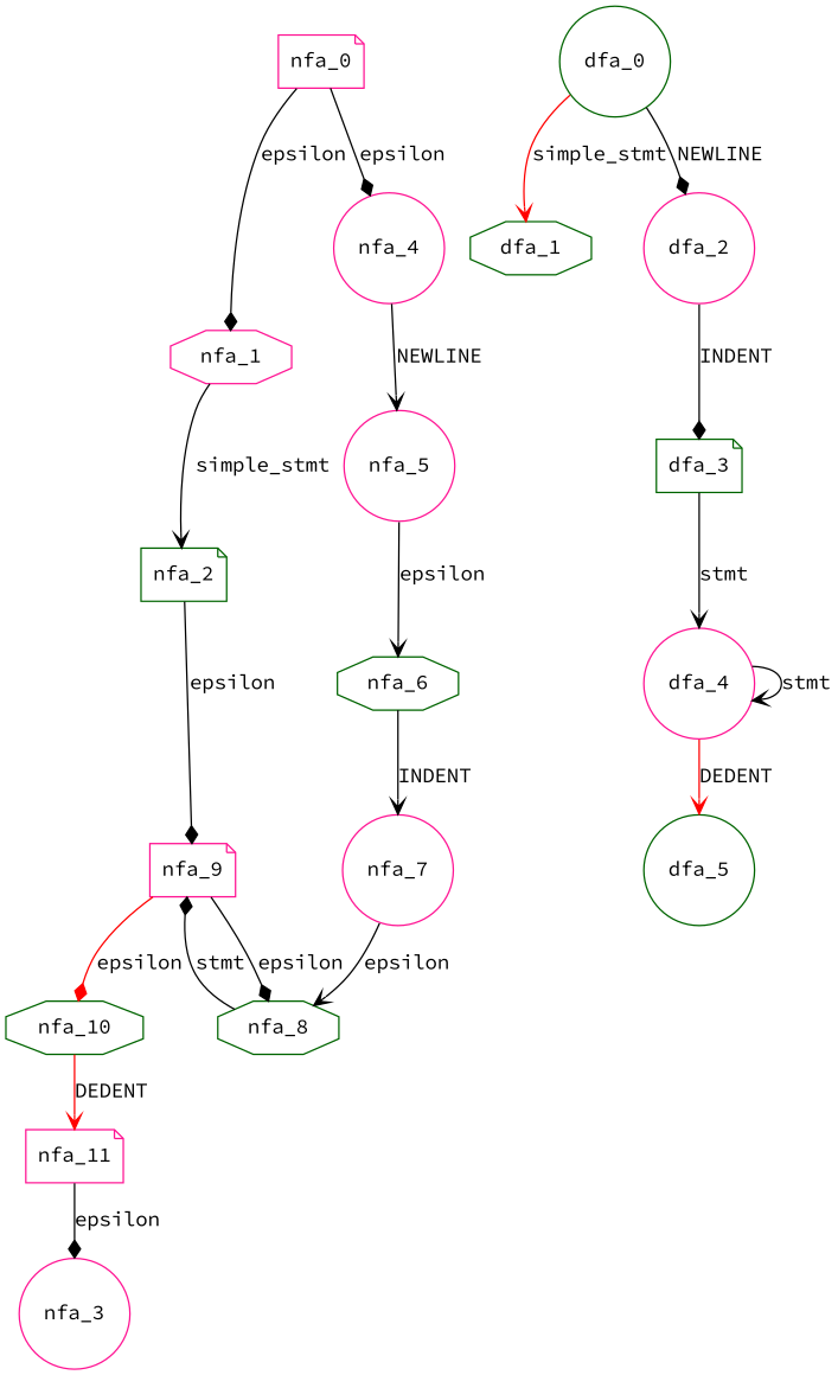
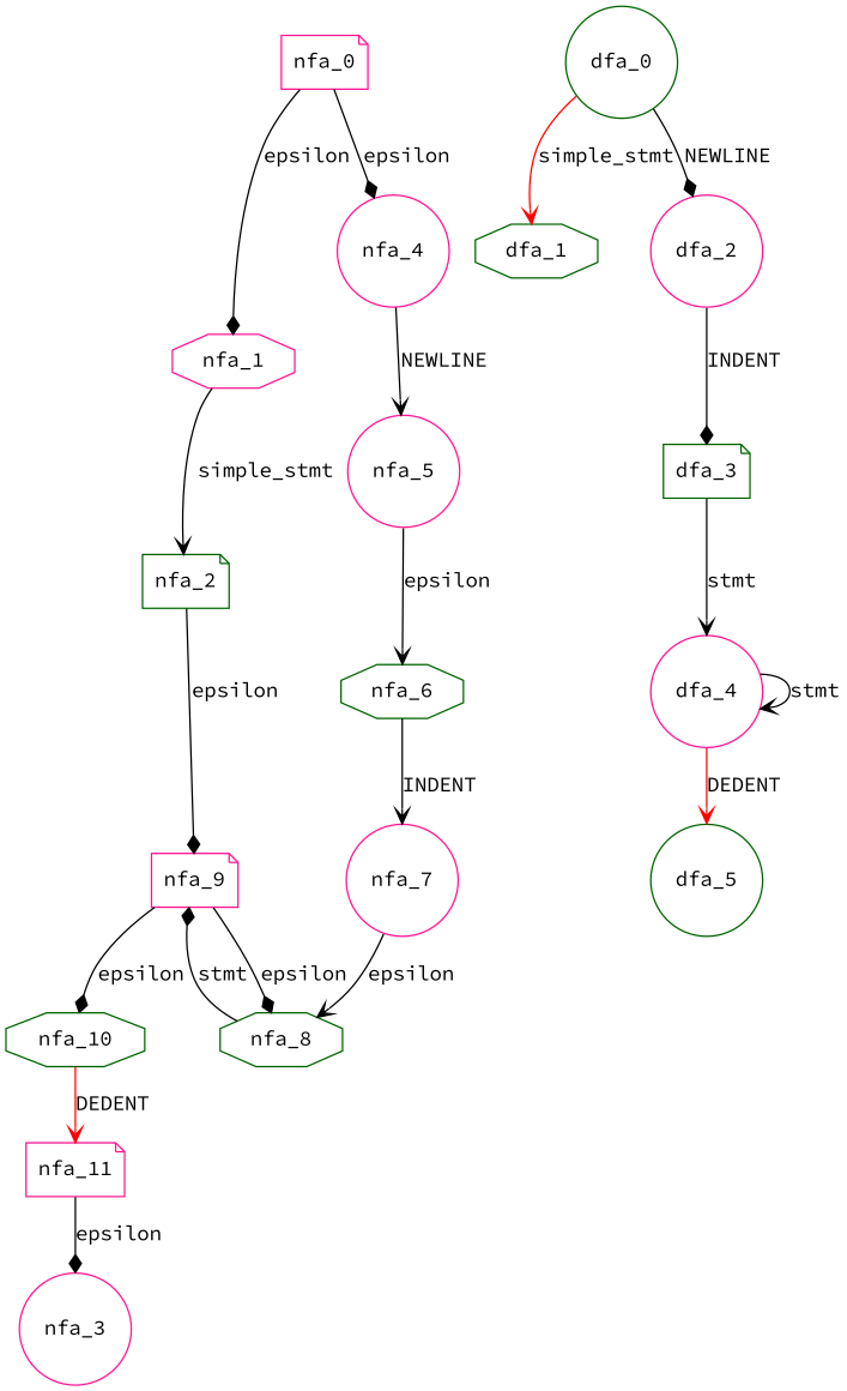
  digraph {
    fontname="Source Code Pro"
    node [color=deeppink fontname="Source Code Pro" shape=circle]
    edge [arrowhead=vee fontname="Source Code Pro"]
    nfa_0 [shape=note]
    nfa_1 [shape=octagon]
    nfa_4
    nfa_2 [color=darkgreen shape=note]
    nfa_3
    nfa_5
    nfa_6 [color=darkgreen shape=octagon]
    nfa_7
    nfa_8 [color=darkgreen shape=octagon]
    nfa_9 [shape=note]
    nfa_10 [color=darkgreen shape=octagon]
    nfa_11 [shape=note]
    dfa_0 [color=darkgreen]
    dfa_1 [color=darkgreen shape=octagon]
    dfa_2
    dfa_3 [color=darkgreen shape=note]
    dfa_4
    dfa_5 [color=darkgreen]
    subgraph sub_1 {
      nfa_0
      nfa_1
      nfa_4
      nfa_2
      nfa_3
      nfa_5
      nfa_6
      nfa_7
      nfa_8
      nfa_9
      nfa_10
      nfa_11
    }
    subgraph sub_2 {
      dfa_0
      dfa_1
      dfa_2
      dfa_3
      dfa_4
      dfa_5
    }
    nfa_0 -> nfa_1 [arrowhead=diamond label=epsilon]
    nfa_0 -> nfa_4 [arrowhead=diamond label=epsilon]
    nfa_1 -> nfa_2 [label=simple_stmt]
    nfa_4 -> nfa_5 [label=NEWLINE]
    nfa_2 -> nfa_9 [arrowhead=diamond label=epsilon]
    nfa_5 -> nfa_6 [label=epsilon]
    nfa_6 -> nfa_7 [label=INDENT]
    nfa_7 -> nfa_8 [label=epsilon]
    nfa_8 -> nfa_9 [arrowhead=diamond label=stmt]
    nfa_9 -> nfa_8 [arrowhead=diamond label=epsilon]
-   nfa_9 -> nfa_10 [arrowhead=diamond label=epsilon color=red]
+   nfa_9 -> nfa_10 [arrowhead=diamond label=epsilon]
    nfa_10 -> nfa_11 [color=red label=DEDENT]
    nfa_11 -> nfa_3 [arrowhead=diamond label=epsilon]
    dfa_0 -> dfa_1 [color=red label=simple_stmt]
    dfa_0 -> dfa_2 [arrowhead=diamond label=NEWLINE]
    dfa_2 -> dfa_3 [arrowhead=diamond label=INDENT]
    dfa_3 -> dfa_4 [label=stmt]
    dfa_4 -> dfa_4 [label=stmt]
    dfa_4 -> dfa_5 [color=red label=DEDENT]
  }
